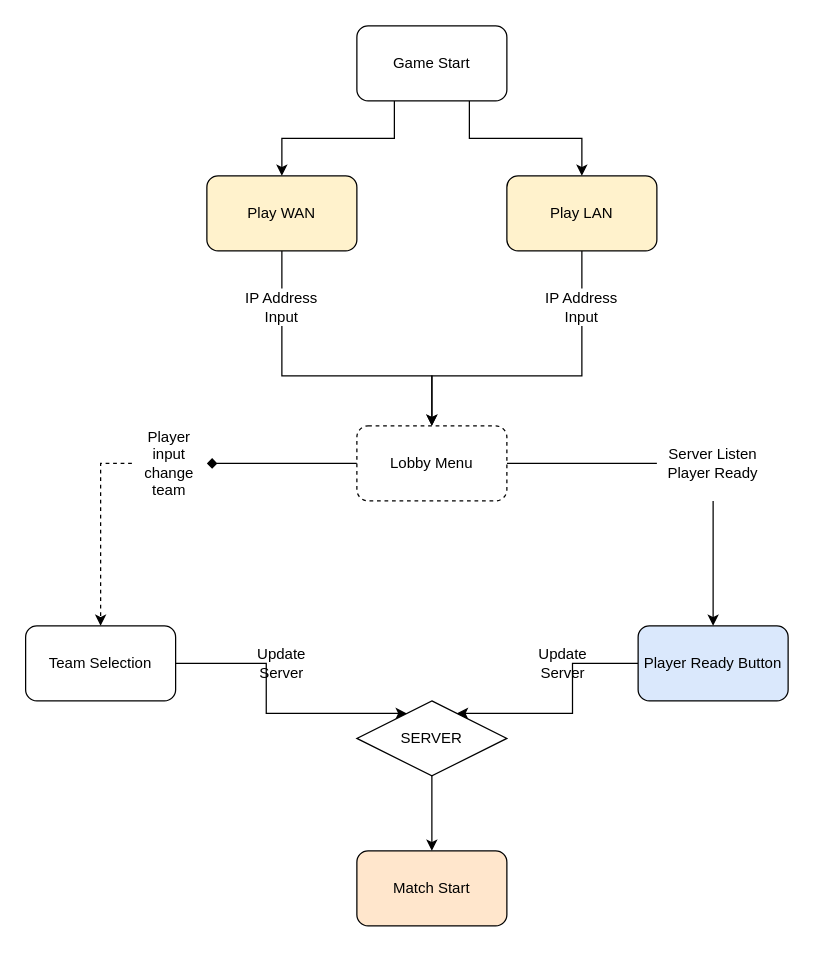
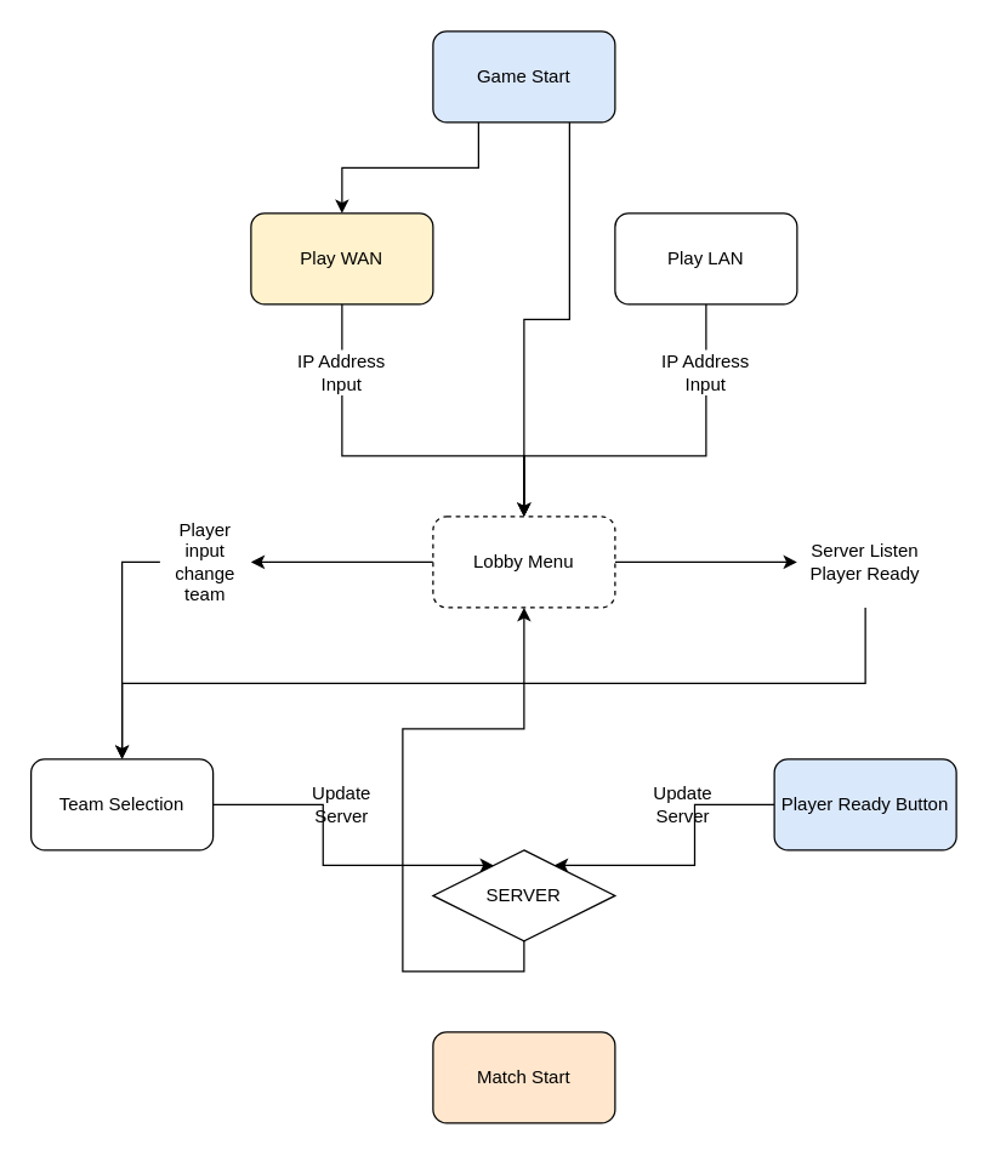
  <mxCell id="0" />
  <mxCell id="1" parent="0" />
  <mxCell id="2" style="edgeStyle=orthogonalEdgeStyle;rounded=0;orthogonalLoop=1;jettySize=auto;html=1;exitX=0.25;exitY=1;exitDx=0;exitDy=0;entryX=0.5;entryY=0;entryDx=0;entryDy=0;" edge="1" parent="1" source="4" target="6"><mxGeometry relative="1" as="geometry" /></mxCell>
- <mxCell id="3" style="edgeStyle=orthogonalEdgeStyle;rounded=0;orthogonalLoop=1;jettySize=auto;html=1;exitX=0.75;exitY=1;exitDx=0;exitDy=0;entryX=0.5;entryY=0;entryDx=0;entryDy=0;" edge="1" parent="1" source="4" target="8"><mxGeometry relative="1" as="geometry" /></mxCell>
- <mxCell id="4" value="Game Start" style="rounded=1;whiteSpace=wrap;html=1;" vertex="1" parent="1"><mxGeometry x="285" y="20" width="120" height="60" as="geometry" /></mxCell>
+ <mxCell id="3" style="edgeStyle=orthogonalEdgeStyle;rounded=0;orthogonalLoop=1;jettySize=auto;html=1;exitX=0.75;exitY=1;exitDx=0;exitDy=0;" edge="1" parent="1" source="4" target="12"><mxGeometry relative="1" as="geometry" /></mxCell>
+ <mxCell id="4" value="Game Start" style="rounded=1;whiteSpace=wrap;html=1;fillColor=#dae8fc;" vertex="1" parent="1"><mxGeometry x="285" y="20" width="120" height="60" as="geometry" /></mxCell>
  <mxCell id="5" style="edgeStyle=orthogonalEdgeStyle;rounded=0;orthogonalLoop=1;jettySize=auto;html=1;exitX=0.5;exitY=1;exitDx=0;exitDy=0;entryX=0.5;entryY=0;entryDx=0;entryDy=0;startArrow=none;" edge="1" parent="1" source="13" target="12"><mxGeometry relative="1" as="geometry" /></mxCell>
  <mxCell id="6" value="Play WAN" style="rounded=1;whiteSpace=wrap;html=1;fillColor=#fff2cc;" vertex="1" parent="1"><mxGeometry x="165" y="140" width="120" height="60" as="geometry" /></mxCell>
  <mxCell id="7" style="edgeStyle=orthogonalEdgeStyle;rounded=0;orthogonalLoop=1;jettySize=auto;html=1;exitX=0.5;exitY=1;exitDx=0;exitDy=0;entryX=0.5;entryY=0;entryDx=0;entryDy=0;startArrow=none;" edge="1" parent="1" source="15" target="12"><mxGeometry relative="1" as="geometry"><Array as="points"><mxPoint x="465" y="300" /><mxPoint x="345" y="300" /></Array></mxGeometry></mxCell>
- <mxCell id="8" value="Play LAN" style="rounded=1;whiteSpace=wrap;html=1;fillColor=#fff2cc;" vertex="1" parent="1"><mxGeometry x="405" y="140" width="120" height="60" as="geometry" /></mxCell>
- <mxCell id="9" style="edgeStyle=orthogonalEdgeStyle;rounded=0;orthogonalLoop=1;jettySize=auto;html=1;exitX=0;exitY=0.5;exitDx=0;exitDy=0;entryX=0.5;entryY=0;entryDx=0;entryDy=0;startArrow=none;dashed=1;" edge="1" parent="1" source="22" target="21"><mxGeometry relative="1" as="geometry" /></mxCell>
- <mxCell id="10" style="edgeStyle=orthogonalEdgeStyle;rounded=0;orthogonalLoop=1;jettySize=auto;html=1;exitX=0;exitY=0.5;exitDx=0;exitDy=0;entryX=1;entryY=0.5;entryDx=0;entryDy=0;endArrow=diamond;" edge="1" parent="1" source="12" target="22"><mxGeometry relative="1" as="geometry" /></mxCell>
- <mxCell id="11" style="edgeStyle=orthogonalEdgeStyle;rounded=0;orthogonalLoop=1;jettySize=auto;html=1;exitX=1;exitY=0.5;exitDx=0;exitDy=0;entryX=0;entryY=0.5;entryDx=0;entryDy=0;endArrow=none;" edge="1" parent="1" source="12" target="19"><mxGeometry relative="1" as="geometry" /></mxCell>
+ <mxCell id="8" value="Play LAN" style="rounded=1;whiteSpace=wrap;html=1;" vertex="1" parent="1"><mxGeometry x="405" y="140" width="120" height="60" as="geometry" /></mxCell>
+ <mxCell id="9" style="edgeStyle=orthogonalEdgeStyle;rounded=0;orthogonalLoop=1;jettySize=auto;html=1;exitX=0;exitY=0.5;exitDx=0;exitDy=0;entryX=0.5;entryY=0;entryDx=0;entryDy=0;startArrow=none;" edge="1" parent="1" source="22" target="21"><mxGeometry relative="1" as="geometry" /></mxCell>
+ <mxCell id="10" style="edgeStyle=orthogonalEdgeStyle;rounded=0;orthogonalLoop=1;jettySize=auto;html=1;exitX=0;exitY=0.5;exitDx=0;exitDy=0;entryX=1;entryY=0.5;entryDx=0;entryDy=0;" edge="1" parent="1" source="12" target="22"><mxGeometry relative="1" as="geometry" /></mxCell>
+ <mxCell id="11" style="edgeStyle=orthogonalEdgeStyle;rounded=0;orthogonalLoop=1;jettySize=auto;html=1;exitX=1;exitY=0.5;exitDx=0;exitDy=0;entryX=0;entryY=0.5;entryDx=0;entryDy=0;" edge="1" parent="1" source="12" target="19"><mxGeometry relative="1" as="geometry" /></mxCell>
  <mxCell id="12" value="Lobby Menu" style="rounded=1;whiteSpace=wrap;html=1;dashed=1;" vertex="1" parent="1"><mxGeometry x="285" y="340" width="120" height="60" as="geometry" /></mxCell>
  <mxCell id="13" value="IP Address Input" style="text;html=1;strokeColor=none;fillColor=none;align=center;verticalAlign=middle;whiteSpace=wrap;rounded=0;" vertex="1" parent="1"><mxGeometry x="195" y="230" width="60" height="30" as="geometry" /></mxCell>
  <mxCell id="14" value="" style="edgeStyle=orthogonalEdgeStyle;rounded=0;orthogonalLoop=1;jettySize=auto;html=1;exitX=0.5;exitY=1;exitDx=0;exitDy=0;entryX=0.5;entryY=0;entryDx=0;entryDy=0;endArrow=none;" edge="1" parent="1" source="6" target="13"><mxGeometry relative="1" as="geometry"><mxPoint x="225" y="200" as="sourcePoint" /><mxPoint x="225" y="260" as="targetPoint" /></mxGeometry></mxCell>
  <mxCell id="15" value="IP Address Input" style="text;html=1;strokeColor=none;fillColor=none;align=center;verticalAlign=middle;whiteSpace=wrap;rounded=0;" vertex="1" parent="1"><mxGeometry x="435" y="230" width="60" height="30" as="geometry" /></mxCell>
  <mxCell id="16" value="" style="edgeStyle=orthogonalEdgeStyle;rounded=0;orthogonalLoop=1;jettySize=auto;html=1;exitX=0.5;exitY=1;exitDx=0;exitDy=0;entryX=0.5;entryY=0;entryDx=0;entryDy=0;endArrow=none;" edge="1" parent="1" source="8" target="15"><mxGeometry relative="1" as="geometry"><mxPoint x="465" y="200" as="sourcePoint" /><mxPoint x="345" y="340" as="targetPoint" /><Array as="points" /></mxGeometry></mxCell>
  <mxCell id="17" value="Match Start" style="rounded=1;whiteSpace=wrap;html=1;fillColor=#ffe6cc;" vertex="1" parent="1"><mxGeometry x="285" y="680" width="120" height="60" as="geometry" /></mxCell>
- <mxCell id="18" style="edgeStyle=orthogonalEdgeStyle;rounded=0;orthogonalLoop=1;jettySize=auto;html=1;exitX=0.5;exitY=1;exitDx=0;exitDy=0;entryX=0.5;entryY=0;entryDx=0;entryDy=0;" edge="1" parent="1" source="19" target="26"><mxGeometry relative="1" as="geometry" /></mxCell>
+ <mxCell id="18" style="edgeStyle=orthogonalEdgeStyle;rounded=0;orthogonalLoop=1;jettySize=auto;html=1;exitX=0.5;exitY=1;exitDx=0;exitDy=0;" edge="1" parent="1" source="19" target="21"><mxGeometry relative="1" as="geometry" /></mxCell>
  <mxCell id="19" value="Server Listen Player Ready" style="text;html=1;strokeColor=none;fillColor=none;align=center;verticalAlign=middle;whiteSpace=wrap;rounded=0;" vertex="1" parent="1"><mxGeometry x="525" y="340" width="90" height="60" as="geometry" /></mxCell>
  <mxCell id="20" style="edgeStyle=orthogonalEdgeStyle;rounded=0;orthogonalLoop=1;jettySize=auto;html=1;exitX=1;exitY=0.5;exitDx=0;exitDy=0;entryX=0.25;entryY=0;entryDx=0;entryDy=0;" edge="1" parent="1" source="21" target="24"><mxGeometry relative="1" as="geometry" /></mxCell>
  <mxCell id="21" value="Team Selection" style="rounded=1;whiteSpace=wrap;html=1;" vertex="1" parent="1"><mxGeometry x="20" y="500" width="120" height="60" as="geometry" /></mxCell>
  <mxCell id="22" value="Player input change team" style="text;html=1;strokeColor=none;fillColor=none;align=center;verticalAlign=middle;whiteSpace=wrap;rounded=0;" vertex="1" parent="1"><mxGeometry x="105" y="355" width="60" height="30" as="geometry" /></mxCell>
- <mxCell id="23" style="edgeStyle=orthogonalEdgeStyle;rounded=0;orthogonalLoop=1;jettySize=auto;html=1;exitX=0.5;exitY=1;exitDx=0;exitDy=0;" edge="1" parent="1" source="24" target="17"><mxGeometry relative="1" as="geometry" /></mxCell>
+ <mxCell id="23" style="edgeStyle=orthogonalEdgeStyle;rounded=0;orthogonalLoop=1;jettySize=auto;html=1;exitX=0.5;exitY=1;exitDx=0;exitDy=0;" edge="1" parent="1" source="24" target="12"><mxGeometry relative="1" as="geometry" /></mxCell>
  <mxCell id="24" value="SERVER" style="rhombus;whiteSpace=wrap;html=1;" vertex="1" parent="1"><mxGeometry x="285" y="560" width="120" height="60" as="geometry" /></mxCell>
  <mxCell id="25" style="edgeStyle=orthogonalEdgeStyle;rounded=0;orthogonalLoop=1;jettySize=auto;html=1;exitX=0;exitY=0.5;exitDx=0;exitDy=0;entryX=0.75;entryY=0;entryDx=0;entryDy=0;" edge="1" parent="1" source="26" target="24"><mxGeometry relative="1" as="geometry" /></mxCell>
  <mxCell id="26" value="Player Ready Button" style="rounded=1;whiteSpace=wrap;html=1;fillColor=#dae8fc;" vertex="1" parent="1"><mxGeometry x="510" y="500" width="120" height="60" as="geometry" /></mxCell>
  <mxCell id="27" value="Update Server" style="text;html=1;strokeColor=none;fillColor=none;align=center;verticalAlign=middle;whiteSpace=wrap;rounded=0;" vertex="1" parent="1"><mxGeometry x="195" y="515" width="60" height="30" as="geometry" /></mxCell>
  <mxCell id="28" value="Update Server" style="text;html=1;strokeColor=none;fillColor=none;align=center;verticalAlign=middle;whiteSpace=wrap;rounded=0;" vertex="1" parent="1"><mxGeometry x="420" y="515" width="60" height="30" as="geometry" /></mxCell>
